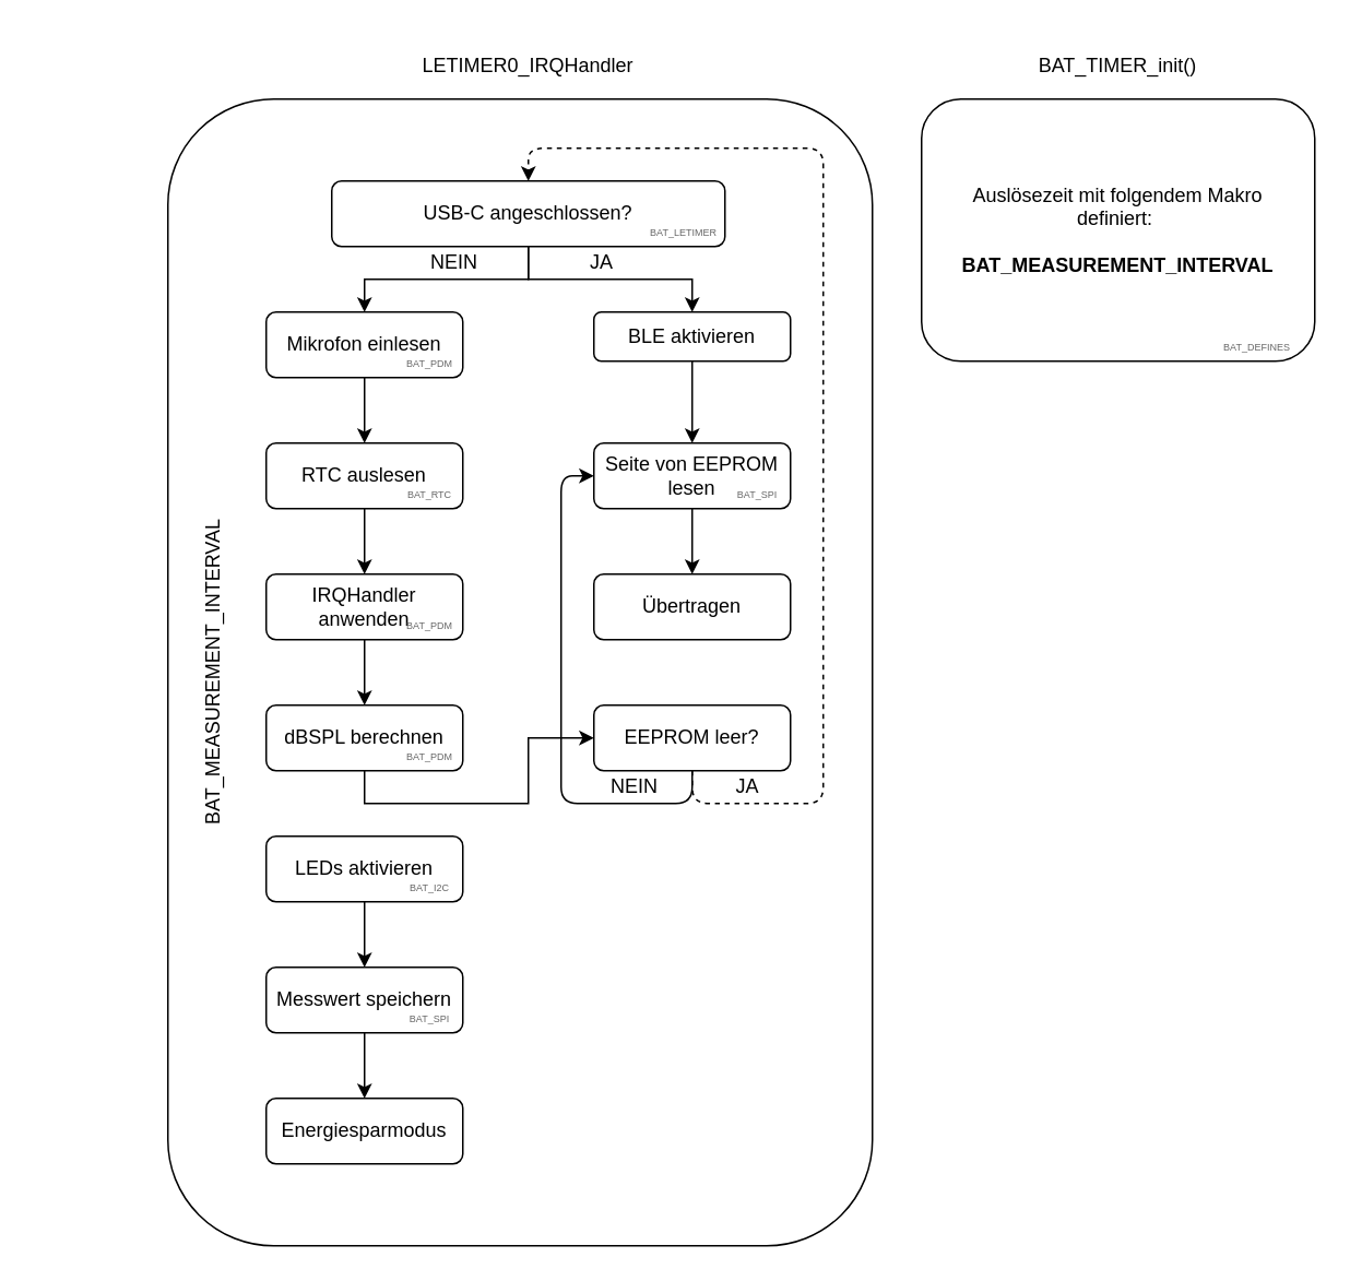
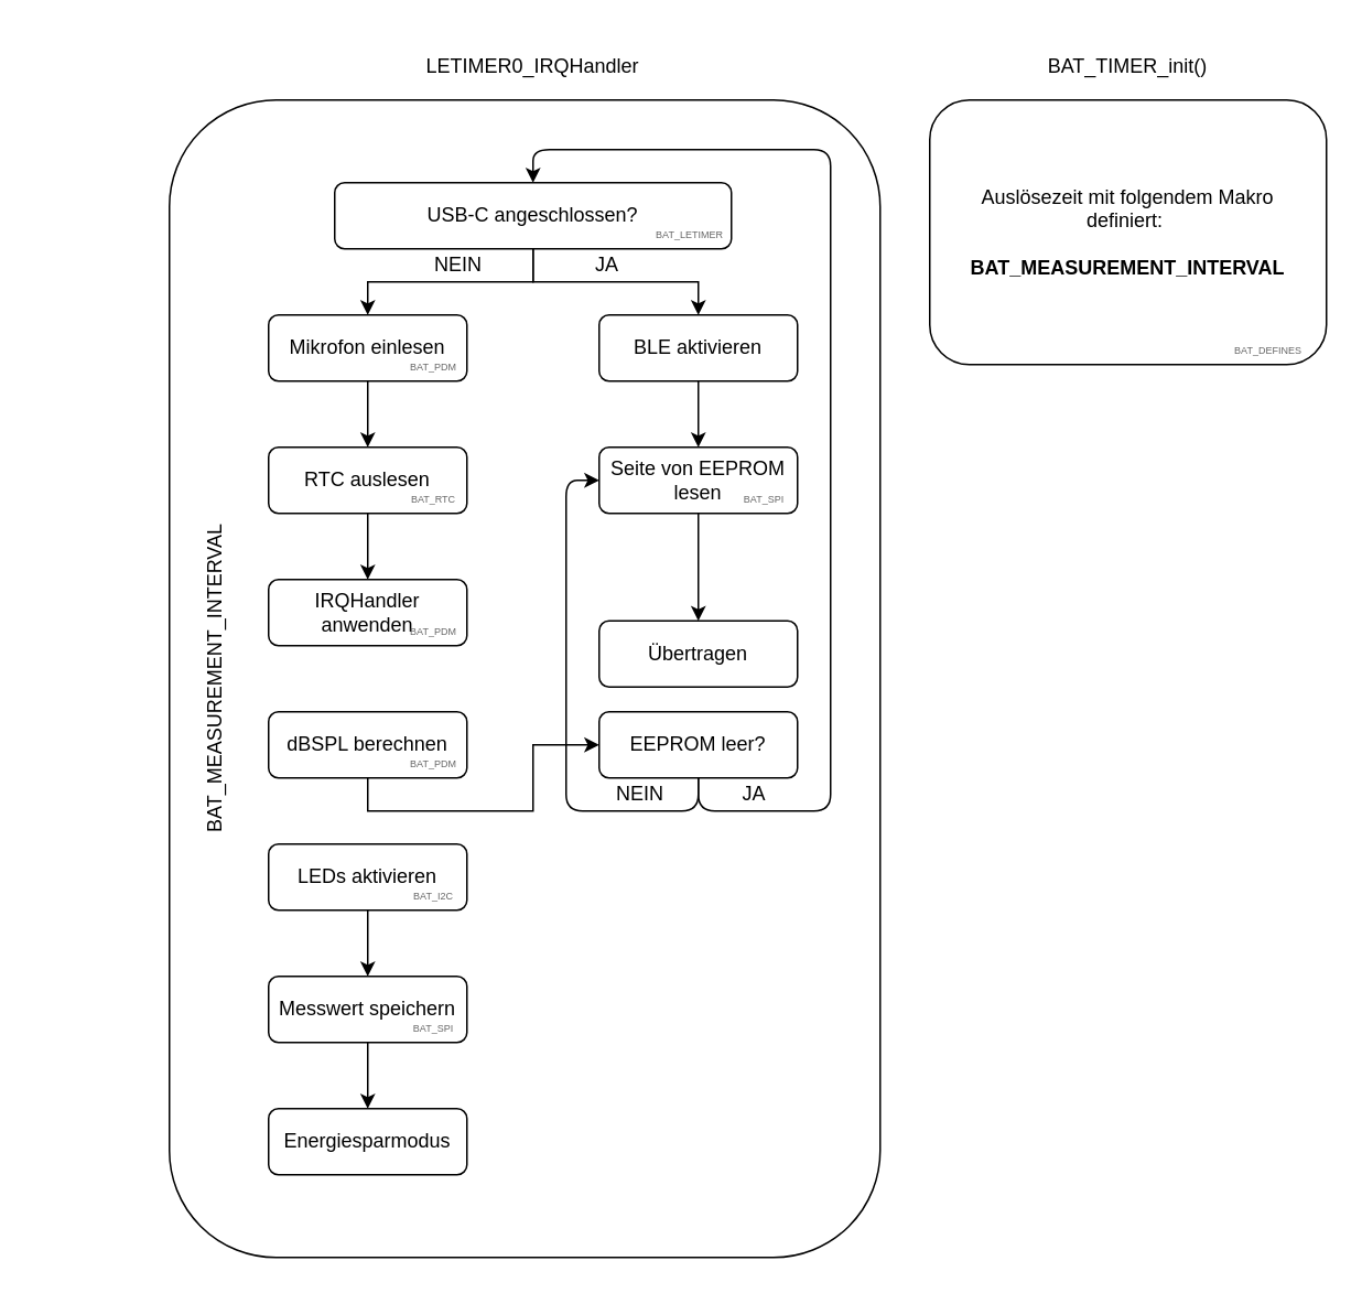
  <mxCell id="0" />
  <mxCell id="1" parent="0" />
  <mxCell id="2" value="" style="rounded=1;whiteSpace=wrap;html=1;" vertex="1" parent="1"><mxGeometry x="102" y="60" width="430" height="700" as="geometry" /></mxCell>
  <mxCell id="3" value="Auslösezeit mit folgendem Makro &lt;br&gt;definiert:&amp;nbsp;&lt;br&gt;&lt;br&gt;&lt;b&gt;BAT_MEASUREMENT_INTERVAL&lt;/b&gt;" style="rounded=1;whiteSpace=wrap;html=1;" vertex="1" parent="1"><mxGeometry x="562" y="60" width="240" height="160" as="geometry" /></mxCell>
  <mxCell id="4" value="BAT_TIMER_init()" style="text;html=1;strokeColor=none;fillColor=none;align=center;verticalAlign=middle;whiteSpace=wrap;rounded=0;" vertex="1" parent="1"><mxGeometry x="622" y="20" width="120" height="40" as="geometry" /></mxCell>
  <mxCell id="5" style="edgeStyle=orthogonalEdgeStyle;rounded=0;orthogonalLoop=1;jettySize=auto;html=1;exitX=0.5;exitY=1;exitDx=0;exitDy=0;entryX=0.5;entryY=0;entryDx=0;entryDy=0;fontSize=6;fontColor=#666666;" edge="1" parent="1" source="7" target="10"><mxGeometry relative="1" as="geometry" /></mxCell>
  <mxCell id="6" style="edgeStyle=orthogonalEdgeStyle;rounded=0;orthogonalLoop=1;jettySize=auto;html=1;exitX=0.5;exitY=1;exitDx=0;exitDy=0;entryX=0.5;entryY=0;entryDx=0;entryDy=0;fontSize=6;fontColor=#666666;" edge="1" parent="1" source="7" target="16"><mxGeometry relative="1" as="geometry"><Array as="points"><mxPoint x="322" y="170" /><mxPoint x="222" y="170" /></Array></mxGeometry></mxCell>
  <mxCell id="7" value="USB-C angeschlossen?" style="rounded=1;whiteSpace=wrap;html=1;" vertex="1" parent="1"><mxGeometry x="202" y="110" width="240" height="40" as="geometry" /></mxCell>
  <mxCell id="8" value="LETIMER0_IRQHandler" style="text;html=1;strokeColor=none;fillColor=none;align=center;verticalAlign=middle;whiteSpace=wrap;rounded=0;" vertex="1" parent="1"><mxGeometry x="262" y="20" width="120" height="40" as="geometry" /></mxCell>
  <mxCell id="9" style="edgeStyle=orthogonalEdgeStyle;rounded=0;orthogonalLoop=1;jettySize=auto;html=1;exitX=0.5;exitY=1;exitDx=0;exitDy=0;entryX=0.5;entryY=0;entryDx=0;entryDy=0;fontSize=6;fontColor=#666666;" edge="1" parent="1" source="10" target="12"><mxGeometry relative="1" as="geometry" /></mxCell>
- <mxCell id="10" value="BLE aktivieren" style="rounded=1;whiteSpace=wrap;html=1;" vertex="1" parent="1"><mxGeometry x="362" y="190" width="120" height="30" as="geometry" /></mxCell>
+ <mxCell id="10" value="BLE aktivieren" style="rounded=1;whiteSpace=wrap;html=1;" vertex="1" parent="1"><mxGeometry x="362" y="190" width="120" height="40" as="geometry" /></mxCell>
  <mxCell id="11" style="edgeStyle=orthogonalEdgeStyle;rounded=0;orthogonalLoop=1;jettySize=auto;html=1;exitX=0.5;exitY=1;exitDx=0;exitDy=0;entryX=0.5;entryY=0;entryDx=0;entryDy=0;fontSize=6;fontColor=#000000;" edge="1" parent="1" source="12" target="36"><mxGeometry relative="1" as="geometry" /></mxCell>
  <mxCell id="12" value="Seite von EEPROM lesen" style="rounded=1;whiteSpace=wrap;html=1;" vertex="1" parent="1"><mxGeometry x="362" y="270" width="120" height="40" as="geometry" /></mxCell>
  <mxCell id="13" value="&lt;font style=&quot;font-size: 6px;&quot;&gt;BAT_SPI&lt;/font&gt;" style="text;html=1;strokeColor=none;fillColor=none;align=center;verticalAlign=middle;whiteSpace=wrap;rounded=0;fontColor=#666666;" vertex="1" parent="1"><mxGeometry x="442" y="290" width="40" height="20" as="geometry" /></mxCell>
  <mxCell id="14" value="&lt;font style=&quot;font-size: 6px;&quot;&gt;BAT_LETIMER&lt;/font&gt;" style="text;html=1;strokeColor=none;fillColor=none;align=center;verticalAlign=middle;whiteSpace=wrap;rounded=0;fontColor=#666666;" vertex="1" parent="1"><mxGeometry x="392" y="130" width="50" height="20" as="geometry" /></mxCell>
  <mxCell id="15" style="edgeStyle=orthogonalEdgeStyle;rounded=0;orthogonalLoop=1;jettySize=auto;html=1;exitX=0.5;exitY=1;exitDx=0;exitDy=0;entryX=0.5;entryY=0;entryDx=0;entryDy=0;fontSize=6;fontColor=#000000;" edge="1" parent="1" source="16" target="20"><mxGeometry relative="1" as="geometry" /></mxCell>
  <mxCell id="16" value="Mikrofon einlesen" style="rounded=1;whiteSpace=wrap;html=1;" vertex="1" parent="1"><mxGeometry x="162" y="190" width="120" height="40" as="geometry" /></mxCell>
  <mxCell id="17" value="NEIN" style="text;html=1;strokeColor=none;fillColor=none;align=center;verticalAlign=middle;whiteSpace=wrap;rounded=0;" vertex="1" parent="1"><mxGeometry x="262" y="155" width="30" height="10" as="geometry" /></mxCell>
  <mxCell id="18" value="JA" style="text;html=1;strokeColor=none;fillColor=none;align=center;verticalAlign=middle;whiteSpace=wrap;rounded=0;" vertex="1" parent="1"><mxGeometry x="362" y="155" width="10" height="10" as="geometry" /></mxCell>
  <mxCell id="19" style="edgeStyle=orthogonalEdgeStyle;rounded=0;orthogonalLoop=1;jettySize=auto;html=1;exitX=0.5;exitY=1;exitDx=0;exitDy=0;entryX=0.5;entryY=0;entryDx=0;entryDy=0;fontSize=6;fontColor=#000000;" edge="1" parent="1" source="20" target="24"><mxGeometry relative="1" as="geometry" /></mxCell>
  <mxCell id="20" value="RTC auslesen" style="rounded=1;whiteSpace=wrap;html=1;" vertex="1" parent="1"><mxGeometry x="162" y="270" width="120" height="40" as="geometry" /></mxCell>
  <mxCell id="21" value="&lt;font style=&quot;font-size: 6px;&quot;&gt;BAT_PDM&lt;/font&gt;" style="text;html=1;strokeColor=none;fillColor=none;align=center;verticalAlign=middle;whiteSpace=wrap;rounded=0;fontColor=#666666;" vertex="1" parent="1"><mxGeometry x="242" y="210" width="40" height="20" as="geometry" /></mxCell>
  <mxCell id="22" value="&lt;font style=&quot;font-size: 6px;&quot;&gt;BAT_RTC&lt;/font&gt;" style="text;html=1;strokeColor=none;fillColor=none;align=center;verticalAlign=middle;whiteSpace=wrap;rounded=0;fontColor=#666666;" vertex="1" parent="1"><mxGeometry x="242" y="290" width="40" height="20" as="geometry" /></mxCell>
- <mxCell id="23" style="edgeStyle=orthogonalEdgeStyle;rounded=0;orthogonalLoop=1;jettySize=auto;html=1;exitX=0.5;exitY=1;exitDx=0;exitDy=0;entryX=0.5;entryY=0;entryDx=0;entryDy=0;fontSize=6;fontColor=#000000;" edge="1" parent="1" source="24" target="27"><mxGeometry relative="1" as="geometry" /></mxCell>
  <mxCell id="24" value="IRQHandler anwenden" style="rounded=1;whiteSpace=wrap;html=1;" vertex="1" parent="1"><mxGeometry x="162" y="350" width="120" height="40" as="geometry" /></mxCell>
  <mxCell id="25" value="&lt;font style=&quot;font-size: 6px;&quot;&gt;BAT_PDM&lt;/font&gt;" style="text;html=1;strokeColor=none;fillColor=none;align=center;verticalAlign=middle;whiteSpace=wrap;rounded=0;fontColor=#666666;" vertex="1" parent="1"><mxGeometry x="242" y="370" width="40" height="20" as="geometry" /></mxCell>
  <mxCell id="26" style="edgeStyle=orthogonalEdgeStyle;rounded=0;orthogonalLoop=1;jettySize=auto;html=1;exitX=0.5;exitY=1;exitDx=0;exitDy=0;fontSize=6;fontColor=#000000;" edge="1" parent="1" source="27" target="41"><mxGeometry relative="1" as="geometry" /></mxCell>
  <mxCell id="27" value="dBSPL berechnen" style="rounded=1;whiteSpace=wrap;html=1;" vertex="1" parent="1"><mxGeometry x="162" y="430" width="120" height="40" as="geometry" /></mxCell>
  <mxCell id="28" value="&lt;font style=&quot;font-size: 6px;&quot;&gt;BAT_PDM&lt;/font&gt;" style="text;html=1;strokeColor=none;fillColor=none;align=center;verticalAlign=middle;whiteSpace=wrap;rounded=0;fontColor=#666666;" vertex="1" parent="1"><mxGeometry x="242" y="450" width="40" height="20" as="geometry" /></mxCell>
  <mxCell id="29" style="edgeStyle=orthogonalEdgeStyle;rounded=0;orthogonalLoop=1;jettySize=auto;html=1;exitX=0.5;exitY=1;exitDx=0;exitDy=0;entryX=0.5;entryY=0;entryDx=0;entryDy=0;fontSize=6;fontColor=#000000;" edge="1" parent="1" source="30" target="33"><mxGeometry relative="1" as="geometry" /></mxCell>
  <mxCell id="30" value="LEDs aktivieren" style="rounded=1;whiteSpace=wrap;html=1;" vertex="1" parent="1"><mxGeometry x="162" y="510" width="120" height="40" as="geometry" /></mxCell>
  <mxCell id="31" value="&lt;font style=&quot;font-size: 6px;&quot;&gt;BAT_I2C&lt;/font&gt;" style="text;html=1;strokeColor=none;fillColor=none;align=center;verticalAlign=middle;whiteSpace=wrap;rounded=0;fontColor=#666666;" vertex="1" parent="1"><mxGeometry x="242" y="530" width="40" height="20" as="geometry" /></mxCell>
  <mxCell id="32" style="edgeStyle=orthogonalEdgeStyle;rounded=0;orthogonalLoop=1;jettySize=auto;html=1;exitX=0.5;exitY=1;exitDx=0;exitDy=0;entryX=0.5;entryY=0;entryDx=0;entryDy=0;fontSize=6;fontColor=#000000;" edge="1" parent="1" source="33" target="35"><mxGeometry relative="1" as="geometry" /></mxCell>
  <mxCell id="33" value="Messwert speichern" style="rounded=1;whiteSpace=wrap;html=1;" vertex="1" parent="1"><mxGeometry x="162" y="590" width="120" height="40" as="geometry" /></mxCell>
  <mxCell id="34" value="&lt;font style=&quot;font-size: 6px;&quot;&gt;BAT_SPI&lt;/font&gt;" style="text;html=1;strokeColor=none;fillColor=none;align=center;verticalAlign=middle;whiteSpace=wrap;rounded=0;fontColor=#666666;" vertex="1" parent="1"><mxGeometry x="242" y="610" width="40" height="20" as="geometry" /></mxCell>
  <mxCell id="35" value="Energiesparmodus" style="rounded=1;whiteSpace=wrap;html=1;" vertex="1" parent="1"><mxGeometry x="162" y="670" width="120" height="40" as="geometry" /></mxCell>
- <mxCell id="36" value="Übertragen" style="rounded=1;whiteSpace=wrap;html=1;" vertex="1" parent="1"><mxGeometry x="362" y="350" width="120" height="40" as="geometry" /></mxCell>
+ <mxCell id="36" value="Übertragen" style="rounded=1;whiteSpace=wrap;html=1;" vertex="1" parent="1"><mxGeometry x="362" y="375" width="120" height="40" as="geometry" /></mxCell>
  <mxCell id="37" value="&lt;font style=&quot;font-size: 6px;&quot;&gt;BAT_DEFINES&lt;/font&gt;" style="text;html=1;strokeColor=none;fillColor=none;align=center;verticalAlign=middle;whiteSpace=wrap;rounded=0;fontColor=#666666;" vertex="1" parent="1"><mxGeometry x="742" y="200" width="50" height="20" as="geometry" /></mxCell>
  <mxCell id="38" value="BAT_MEASUREMENT_INTERVAL" style="text;html=1;strokeColor=none;fillColor=none;align=center;verticalAlign=middle;whiteSpace=wrap;rounded=0;rotation=-90;" vertex="1" parent="1"><mxGeometry x="20" y="390" width="220" height="40" as="geometry" /></mxCell>
  <mxCell id="39" style="edgeStyle=orthogonalEdgeStyle;orthogonalLoop=1;jettySize=auto;html=1;exitX=0.5;exitY=1;exitDx=0;exitDy=0;entryX=0;entryY=0.5;entryDx=0;entryDy=0;fontSize=6;fontColor=#000000;rounded=1;" edge="1" parent="1" source="41" target="12"><mxGeometry relative="1" as="geometry"><Array as="points"><mxPoint x="422" y="490" /><mxPoint x="342" y="490" /><mxPoint x="342" y="290" /></Array></mxGeometry></mxCell>
- <mxCell id="40" style="edgeStyle=orthogonalEdgeStyle;rounded=1;orthogonalLoop=1;jettySize=auto;html=1;exitX=0.5;exitY=1;exitDx=0;exitDy=0;entryX=0.5;entryY=0;entryDx=0;entryDy=0;fontSize=6;fontColor=#000000;strokeWidth=1;dashed=1;" edge="1" parent="1" source="41" target="7"><mxGeometry relative="1" as="geometry"><Array as="points"><mxPoint x="422" y="490" /><mxPoint x="502" y="490" /><mxPoint x="502" y="90" /><mxPoint x="322" y="90" /></Array></mxGeometry></mxCell>
+ <mxCell id="40" style="edgeStyle=orthogonalEdgeStyle;rounded=1;orthogonalLoop=1;jettySize=auto;html=1;exitX=0.5;exitY=1;exitDx=0;exitDy=0;entryX=0.5;entryY=0;entryDx=0;entryDy=0;fontSize=6;fontColor=#000000;strokeWidth=1;" edge="1" parent="1" source="41" target="7"><mxGeometry relative="1" as="geometry"><Array as="points"><mxPoint x="422" y="490" /><mxPoint x="502" y="490" /><mxPoint x="502" y="90" /><mxPoint x="322" y="90" /></Array></mxGeometry></mxCell>
  <mxCell id="41" value="EEPROM leer?" style="rounded=1;whiteSpace=wrap;html=1;" vertex="1" parent="1"><mxGeometry x="362" y="430" width="120" height="40" as="geometry" /></mxCell>
  <mxCell id="42" value="NEIN" style="text;html=1;strokeColor=none;fillColor=none;align=center;verticalAlign=middle;whiteSpace=wrap;rounded=0;" vertex="1" parent="1"><mxGeometry x="372" y="475" width="30" height="10" as="geometry" /></mxCell>
  <mxCell id="43" value="JA" style="text;html=1;strokeColor=none;fillColor=none;align=center;verticalAlign=middle;whiteSpace=wrap;rounded=0;" vertex="1" parent="1"><mxGeometry x="451" y="475" width="10" height="10" as="geometry" /></mxCell>
